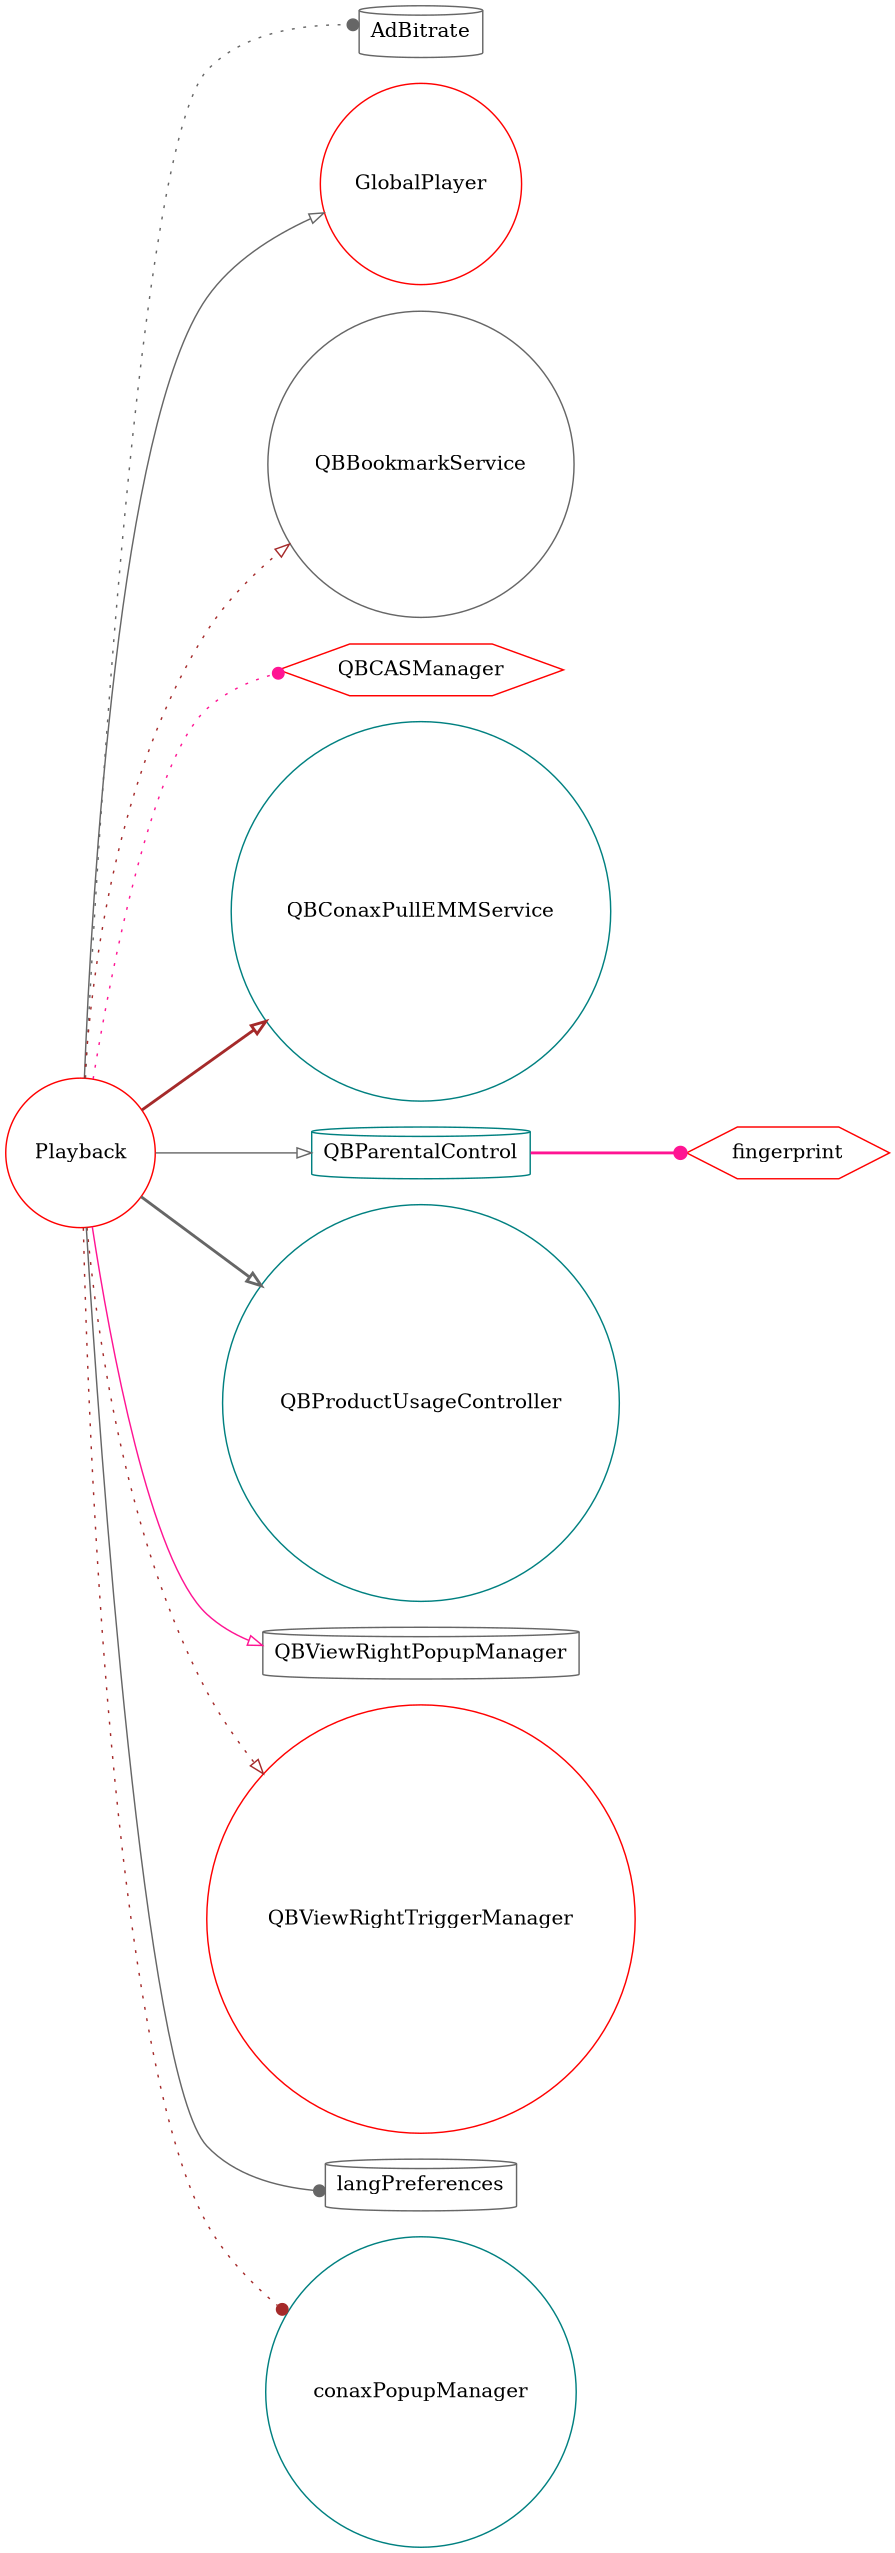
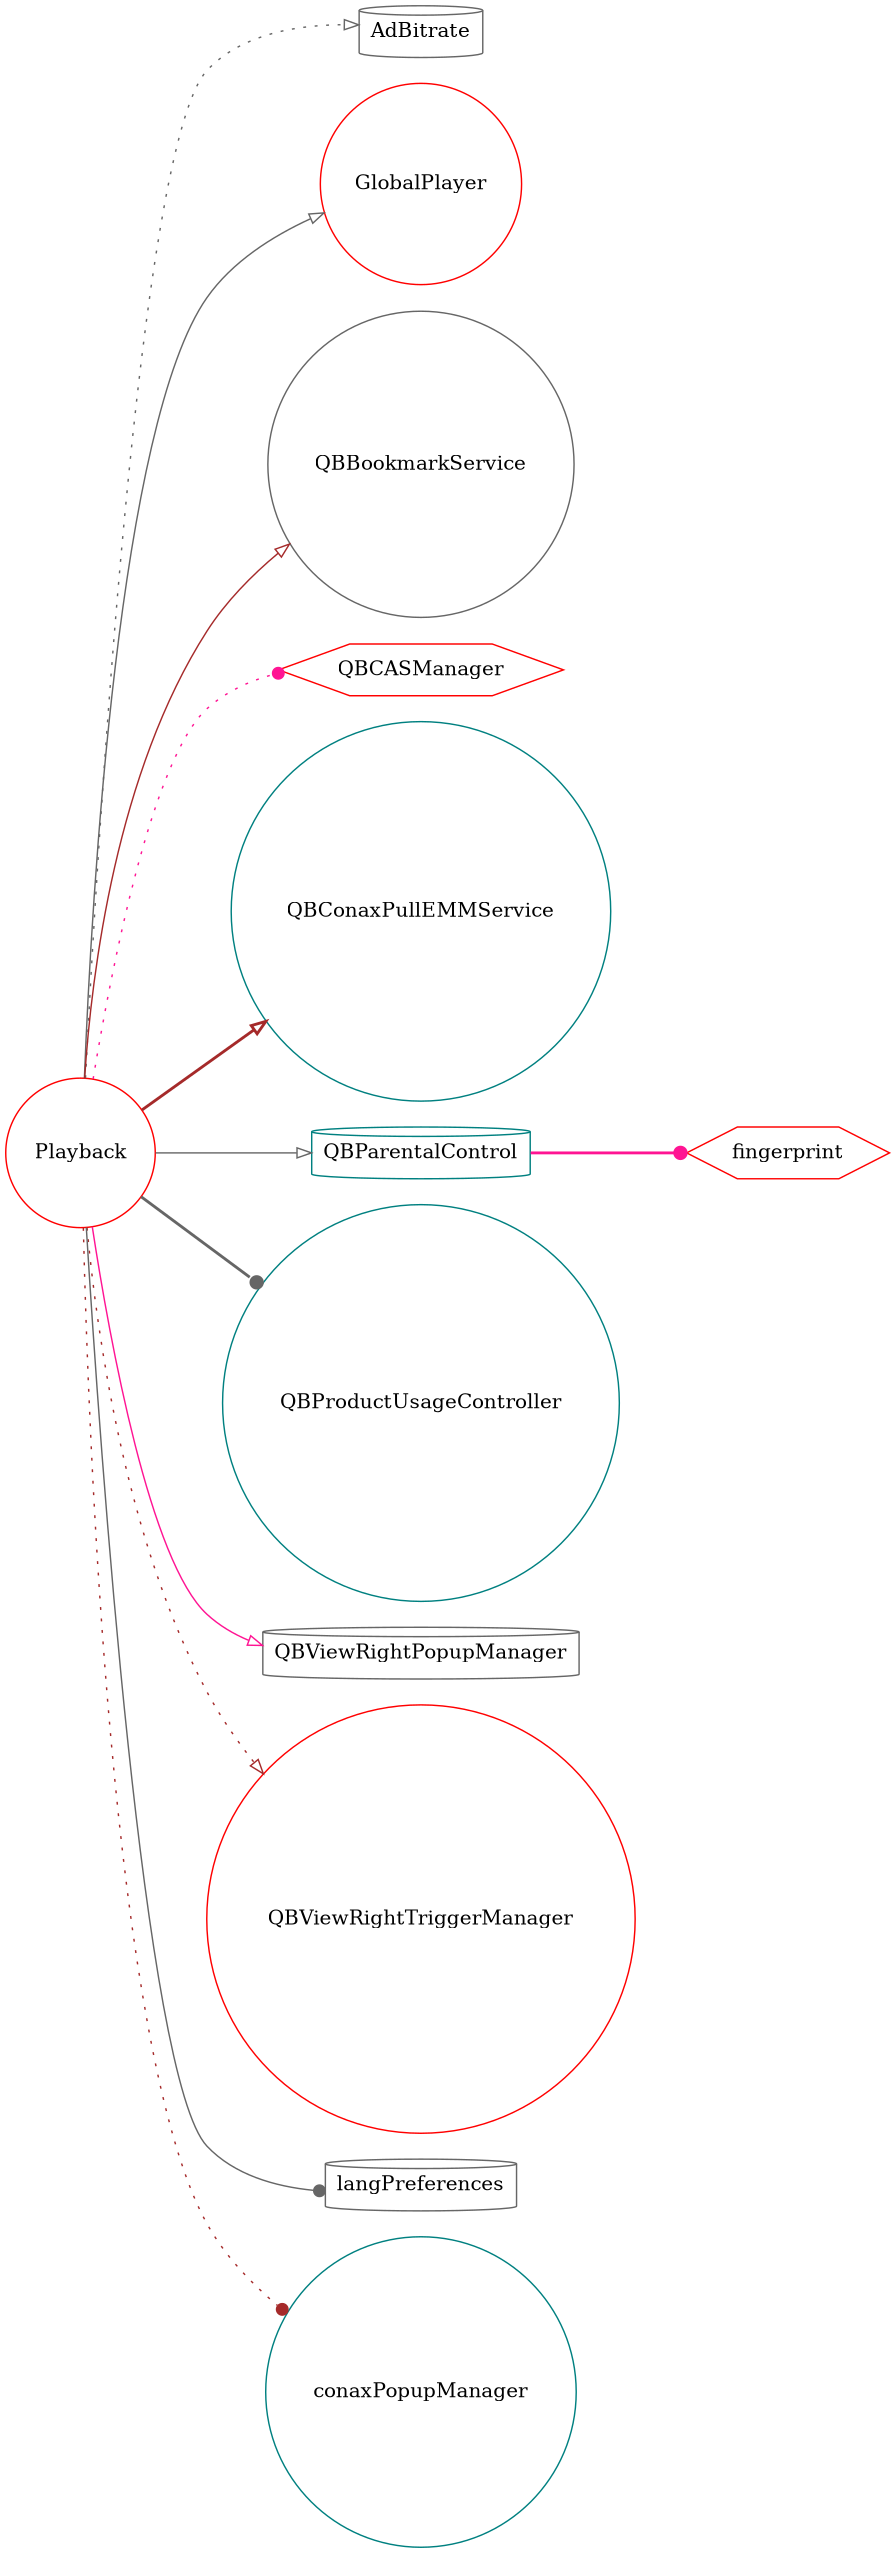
  digraph {
    rankdir=LR
    node [color=red shape=circle]
    edge [arrowhead=onormal color=gray40 style=dotted]
    n1 [label=Playback root=true]
    AdBitrate [color=gray40 shape=cylinder]
    GlobalPlayer
    QBBookmarkService [color=gray40]
    QBCASManager [shape=hexagon]
    QBConaxPullEMMService [color=teal]
    QBParentalControl [color=teal shape=cylinder]
    QBProductUsageController [color=teal]
    QBViewRightPopupManager [color=gray40 shape=cylinder]
    QBViewRightTriggerManager
    langPreferences [color=gray40 shape=cylinder]
    conaxPopupManager [color=teal]
    fingerprint [shape=hexagon]
-   n1 -> AdBitrate [arrowhead=dot]
+   n1 -> AdBitrate
    n1 -> GlobalPlayer [style=solid]
-   n1 -> QBBookmarkService [color=brown]
+   n1 -> QBBookmarkService [color=brown style=solid]
    n1 -> QBCASManager [arrowhead=dot color=deeppink]
    n1 -> QBConaxPullEMMService [color=brown style=bold]
    n1 -> QBParentalControl [style=solid]
-   n1 -> QBProductUsageController [style=bold]
+   n1 -> QBProductUsageController [arrowhead=dot style=bold]
    n1 -> QBViewRightPopupManager [color=deeppink style=solid]
    n1 -> QBViewRightTriggerManager [color=brown]
    n1 -> langPreferences [arrowhead=dot style=solid]
    n1 -> conaxPopupManager [arrowhead=dot color=brown]
    QBParentalControl -> fingerprint [arrowhead=dot color=deeppink style=bold]
  }
